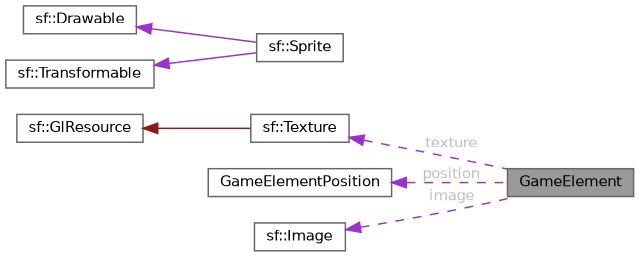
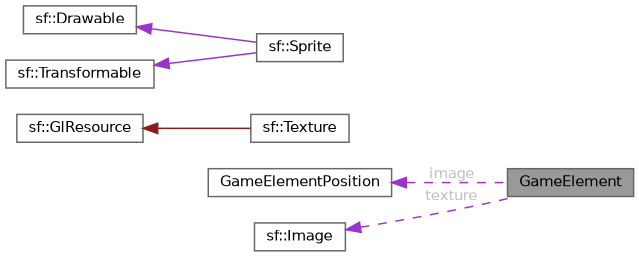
  digraph {
    rankdir=LR
    node [color=gray40 fillcolor=white fontname=Helvetica fontsize=10 shape=box style=filled]
    edge [color=darkorchid3 dir=back fontname=Helvetica fontsize=10 labelfontname=Helvetica labelfontsize=10 style=dashed]
    n1 [fillcolor=grey60 fontcolor=black height=0.2 label=GameElement width=0.4]
    n2 [height=0.2 label="sf::Texture" width=0.4]
    n3 [height=0.2 label="sf::GlResource" width=0.4]
    n4 [height=0.2 label="sf::Sprite" width=0.4]
    n5 [height=0.2 label="sf::Drawable" width=0.4]
    n6 [height=0.2 label="sf::Transformable" width=0.4]
    n7 [height=0.2 label=GameElementPosition width=0.4]
    n8 [height=0.2 label="sf::Image" width=0.4]
-   n2 -> n1 [fontcolor=grey label=" texture"]
    n3 -> n2 [color=firebrick4 style=solid]
    n5 -> n4 [style=solid]
    n6 -> n4 [style=solid]
-   n7 -> n1 [fontcolor=grey label=" position"]
-   n8 -> n1 [fontcolor=grey label=" image"]
+   n7 -> n1 [fontcolor=grey label=" image"]
+   n8 -> n1 [fontcolor=grey label=" texture"]
  }
